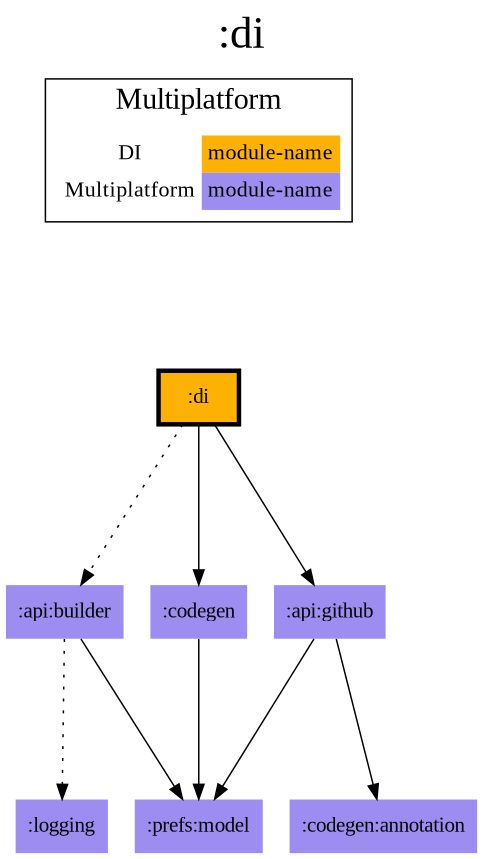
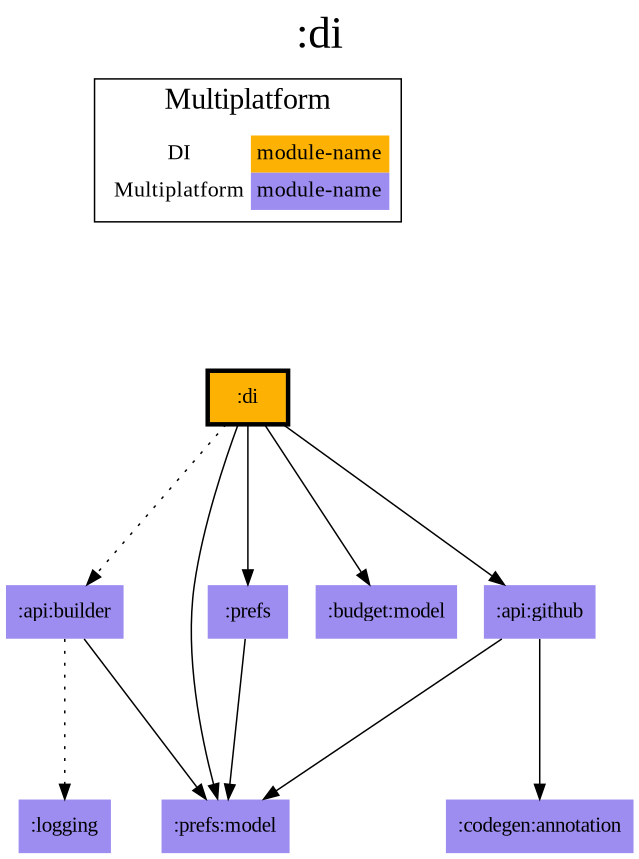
  digraph {
    fontname="Liberation Serif"
    fontsize=30
    label=":di"
    labelloc=t
    rankdir=TB
    ranksep=1.5
    node [fillcolor="#9D8DF1" fontname="Liberation Serif" shape=none style=filled]
    edge [dir=forward fontname="Liberation Serif"]
    ":di" [color=black fillcolor="#FCB103" penwidth=3 shape=box]
    n2 [fillcolor="#FFFFFF" fontsize=15 label=< <TABLE BORDER="0" CELLBORDER="0" CELLSPACING="0" CELLPADDING="4"> <TR><TD>DI</TD><TD BGCOLOR="#FCB103">module-name</TD></TR> <TR><TD>Multiplatform</TD><TD BGCOLOR="#9D8DF1">module-name</TD></TR> </TABLE> > margin=0]
    ":api:builder"
    n4 [label=":prefs:model"]
    ":api:github"
-   ":prefs" [label=":codegen"]
+   ":budget:model"
+   ":prefs"
    ":logging"
    ":codegen:annotation"
    subgraph sub_1 {
      rank=same
      ":di"
    }
    subgraph cluster_2 {
      fontsize=20
      label=Multiplatform
      n2
    }
    ":di" -> ":api:builder" [style=dotted]
+   ":di" -> n4
    ":di" -> ":api:github"
+   ":di" -> ":budget:model"
    ":di" -> ":prefs"
    n2 -> ":di" [style=invis]
    ":api:builder" -> n4
    ":api:builder" -> ":logging" [style=dotted]
    ":api:github" -> n4
    ":api:github" -> ":codegen:annotation" [style=solid]
    ":prefs" -> n4
  }
